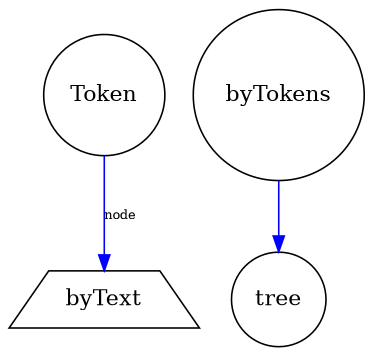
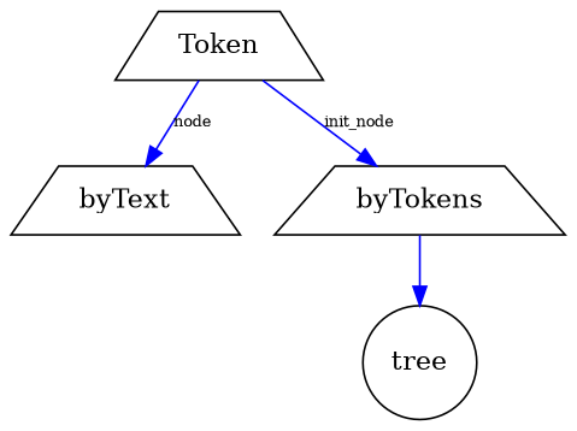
  digraph {
    rankdir=TB
    node [shape=trapezium]
    edge [color=blue fontsize=8]
    byText
-   byTokens [shape=circle]
+   byTokens
    tree [shape=circle]
-   Token [shape=circle]
+   Token
    byTokens -> tree [fontsize=""]
    Token -> byText [label="node"]
+   Token -> byTokens [label=init_node]
  }
